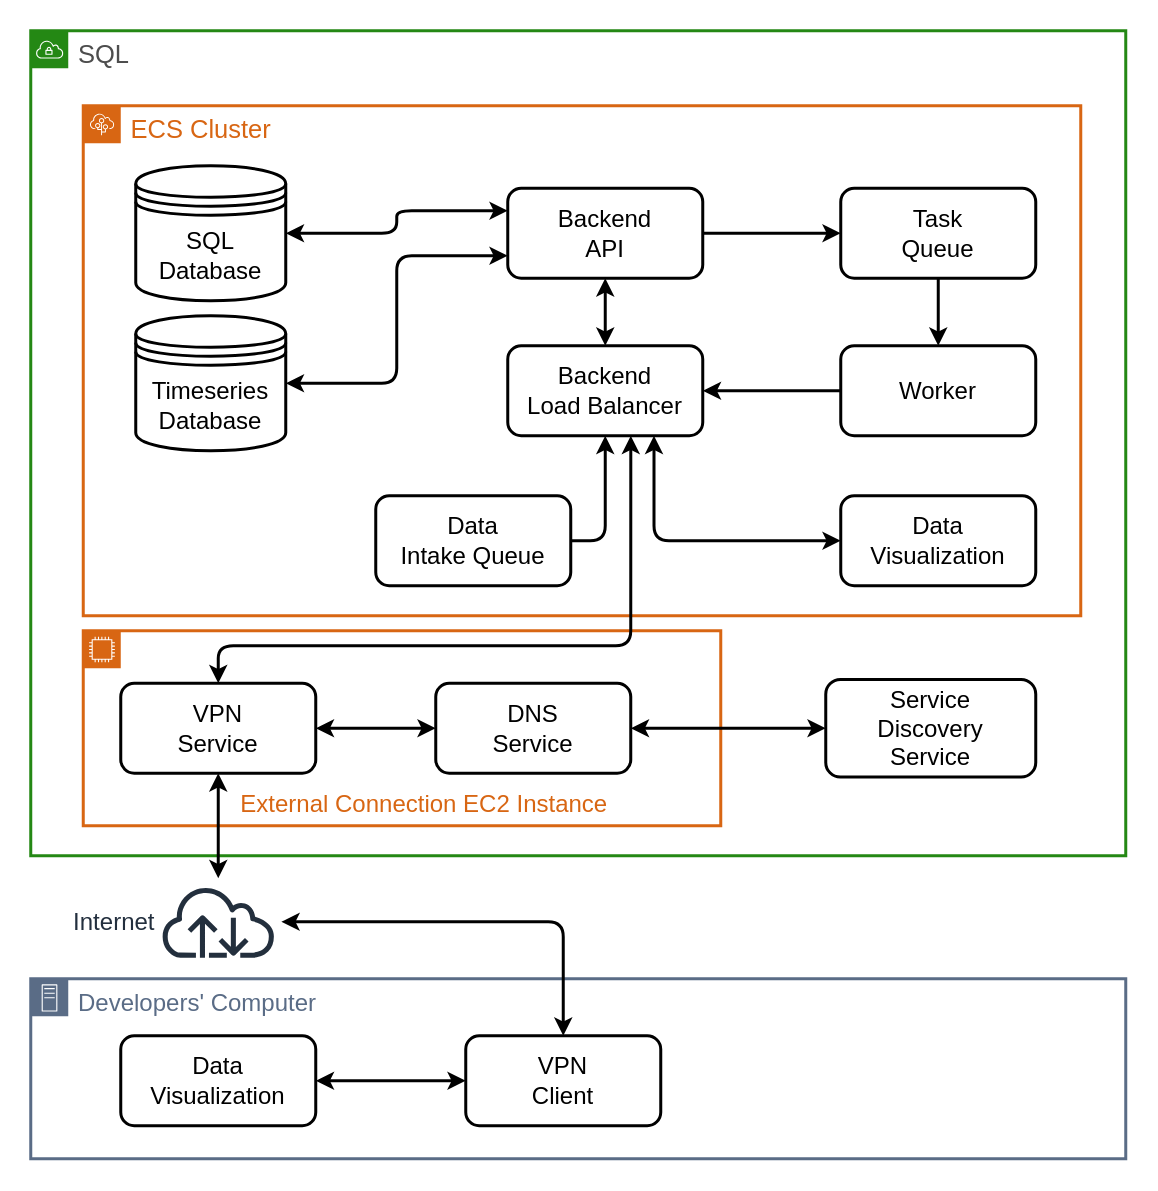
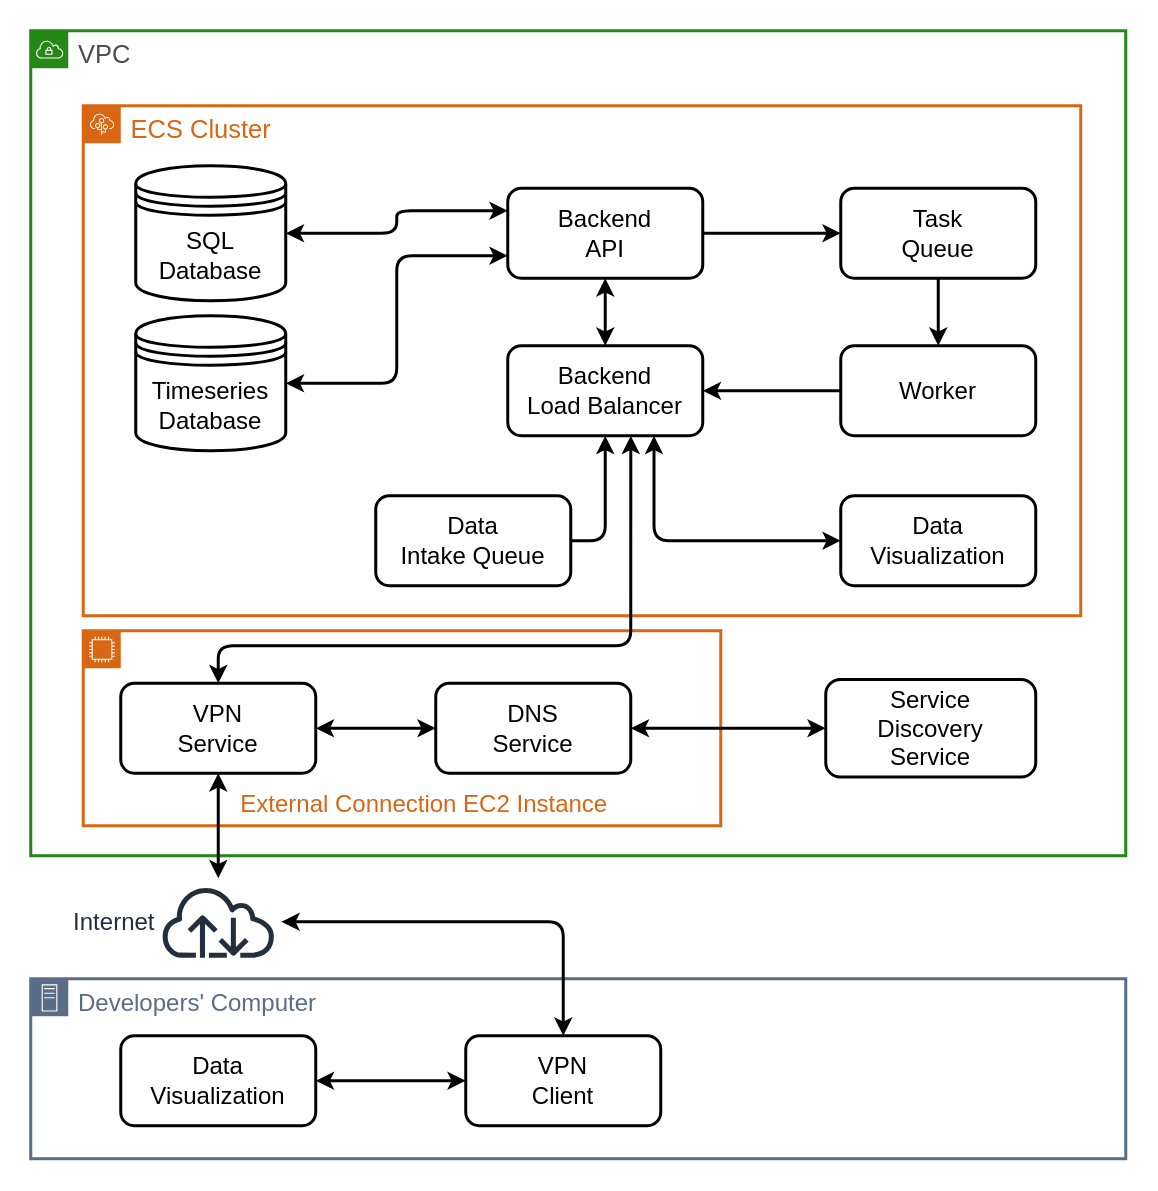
  <mxCell id="0" />
  <mxCell id="1" parent="0" />
- <mxCell id="2" value="SQL" style="points=[[0,0],[0.25,0],[0.5,0],[0.75,0],[1,0],[1,0.25],[1,0.5],[1,0.75],[1,1],[0.75,1],[0.5,1],[0.25,1],[0,1],[0,0.75],[0,0.5],[0,0.25]];outlineConnect=0;gradientColor=none;html=1;whiteSpace=wrap;fontSize=17;fontStyle=0;container=1;pointerEvents=0;collapsible=0;recursiveResize=0;shape=mxgraph.aws4.group;grIcon=mxgraph.aws4.group_vpc;strokeColor=#248814;fillColor=none;verticalAlign=top;align=left;spacingLeft=30;fontColor=#4D4D4D;dashed=0;strokeWidth=2;" vertex="1" parent="1"><mxGeometry x="20" y="20" width="730" height="550" as="geometry" /></mxCell>
+ <mxCell id="2" value="VPC" style="points=[[0,0],[0.25,0],[0.5,0],[0.75,0],[1,0],[1,0.25],[1,0.5],[1,0.75],[1,1],[0.75,1],[0.5,1],[0.25,1],[0,1],[0,0.75],[0,0.5],[0,0.25]];outlineConnect=0;gradientColor=none;html=1;whiteSpace=wrap;fontSize=17;fontStyle=0;container=1;pointerEvents=0;collapsible=0;recursiveResize=0;shape=mxgraph.aws4.group;grIcon=mxgraph.aws4.group_vpc;strokeColor=#248814;fillColor=none;verticalAlign=top;align=left;spacingLeft=30;fontColor=#4D4D4D;dashed=0;strokeWidth=2;" vertex="1" parent="1"><mxGeometry x="20" y="20" width="730" height="550" as="geometry" /></mxCell>
  <mxCell id="3" value="ECS Cluster" style="points=[[0,0],[0.25,0],[0.5,0],[0.75,0],[1,0],[1,0.25],[1,0.5],[1,0.75],[1,1],[0.75,1],[0.5,1],[0.25,1],[0,1],[0,0.75],[0,0.5],[0,0.25]];outlineConnect=0;gradientColor=none;html=1;whiteSpace=wrap;fontSize=17;fontStyle=0;container=1;pointerEvents=0;collapsible=0;recursiveResize=0;shape=mxgraph.aws4.group;grIcon=mxgraph.aws4.group_elastic_beanstalk;strokeColor=#D86613;fillColor=none;verticalAlign=top;align=left;spacingLeft=30;fontColor=#D86613;dashed=0;strokeWidth=2;" vertex="1" parent="2"><mxGeometry x="35" y="50" width="665" height="340" as="geometry" /></mxCell>
  <mxCell id="4" style="edgeStyle=orthogonalEdgeStyle;html=1;exitX=1;exitY=0.5;exitDx=0;exitDy=0;entryX=0.5;entryY=1;entryDx=0;entryDy=0;startArrow=none;startFill=0;strokeWidth=2;" edge="1" parent="3" source="5" target="6"><mxGeometry relative="1" as="geometry" /></mxCell>
  <mxCell id="5" value="Data&lt;br style=&quot;font-size: 16px&quot;&gt;Intake Queue" style="rounded=1;whiteSpace=wrap;html=1;fontSize=16;strokeWidth=2;" vertex="1" parent="3"><mxGeometry x="195" y="260" width="130" height="60" as="geometry" /></mxCell>
  <mxCell id="6" value="Backend&lt;br&gt;Load Balancer" style="rounded=1;whiteSpace=wrap;html=1;fontSize=16;strokeWidth=2;" vertex="1" parent="3"><mxGeometry x="283" y="160" width="130" height="60" as="geometry" /></mxCell>
  <mxCell id="7" style="edgeStyle=orthogonalEdgeStyle;html=1;exitX=1;exitY=0.5;exitDx=0;exitDy=0;entryX=0;entryY=0.5;entryDx=0;entryDy=0;startArrow=none;startFill=0;strokeWidth=2;" edge="1" parent="3" source="8" target="13"><mxGeometry relative="1" as="geometry" /></mxCell>
  <mxCell id="8" value="Backend&lt;br&gt;API" style="rounded=1;whiteSpace=wrap;html=1;fontSize=16;strokeWidth=2;" vertex="1" parent="3"><mxGeometry x="283" y="55" width="130" height="60" as="geometry" /></mxCell>
  <mxCell id="9" style="edgeStyle=orthogonalEdgeStyle;html=1;exitX=0.5;exitY=0;exitDx=0;exitDy=0;entryX=0.5;entryY=1;entryDx=0;entryDy=0;startArrow=classic;startFill=1;strokeWidth=2;" edge="1" parent="3" source="6" target="8"><mxGeometry relative="1" as="geometry" /></mxCell>
  <mxCell id="10" style="edgeStyle=orthogonalEdgeStyle;html=1;exitX=0;exitY=0.5;exitDx=0;exitDy=0;entryX=1;entryY=0.5;entryDx=0;entryDy=0;startArrow=none;startFill=0;strokeWidth=2;" edge="1" parent="3" source="11" target="6"><mxGeometry relative="1" as="geometry" /></mxCell>
  <mxCell id="11" value="Worker" style="rounded=1;whiteSpace=wrap;html=1;fontSize=16;strokeWidth=2;" vertex="1" parent="3"><mxGeometry x="505" y="160" width="130" height="60" as="geometry" /></mxCell>
  <mxCell id="12" style="edgeStyle=orthogonalEdgeStyle;html=1;exitX=0.5;exitY=1;exitDx=0;exitDy=0;entryX=0.5;entryY=0;entryDx=0;entryDy=0;startArrow=none;startFill=0;strokeWidth=2;" edge="1" parent="3" source="13" target="11"><mxGeometry relative="1" as="geometry" /></mxCell>
  <mxCell id="13" value="Task&lt;br&gt;Queue" style="rounded=1;whiteSpace=wrap;html=1;fontSize=16;strokeWidth=2;" vertex="1" parent="3"><mxGeometry x="505" y="55" width="130" height="60" as="geometry" /></mxCell>
  <mxCell id="14" value="SQL&lt;br&gt;Database" style="shape=datastore;whiteSpace=wrap;html=1;fontSize=16;strokeWidth=2;" vertex="1" parent="3"><mxGeometry x="35" y="40" width="100" height="90" as="geometry" /></mxCell>
  <mxCell id="15" style="edgeStyle=orthogonalEdgeStyle;html=1;exitX=1;exitY=0.5;exitDx=0;exitDy=0;entryX=0;entryY=0.25;entryDx=0;entryDy=0;fontSize=16;startArrow=classic;startFill=1;strokeWidth=2;" edge="1" parent="3" source="14" target="8"><mxGeometry relative="1" as="geometry" /></mxCell>
  <mxCell id="16" value="Timeseries&lt;br&gt;Database" style="shape=datastore;whiteSpace=wrap;html=1;fontSize=16;strokeWidth=2;" vertex="1" parent="3"><mxGeometry x="35" y="140" width="100" height="90" as="geometry" /></mxCell>
  <mxCell id="17" style="edgeStyle=orthogonalEdgeStyle;html=1;exitX=1;exitY=0.5;exitDx=0;exitDy=0;entryX=0;entryY=0.75;entryDx=0;entryDy=0;fontSize=16;startArrow=classic;startFill=1;strokeWidth=2;" edge="1" parent="3" source="16" target="8"><mxGeometry relative="1" as="geometry" /></mxCell>
  <mxCell id="18" value="External Connection EC2 Instance" style="points=[[0,0],[0.25,0],[0.5,0],[0.75,0],[1,0],[1,0.25],[1,0.5],[1,0.75],[1,1],[0.75,1],[0.5,1],[0.25,1],[0,1],[0,0.75],[0,0.5],[0,0.25]];outlineConnect=0;gradientColor=none;html=1;whiteSpace=wrap;fontSize=16;fontStyle=0;container=1;pointerEvents=0;collapsible=0;recursiveResize=0;shape=mxgraph.aws4.group;grIcon=mxgraph.aws4.group_ec2_instance_contents;strokeColor=#D86613;fillColor=none;verticalAlign=middle;align=center;spacingLeft=30;fontColor=#D86613;dashed=0;strokeWidth=2;labelPosition=center;verticalLabelPosition=middle;spacingBottom=-100;" vertex="1" parent="2"><mxGeometry x="35" y="400" width="425" height="130" as="geometry" /></mxCell>
  <mxCell id="19" value="" style="edgeStyle=orthogonalEdgeStyle;html=1;fontSize=16;startArrow=classic;startFill=1;strokeWidth=2;" edge="1" parent="18" source="20" target="21"><mxGeometry relative="1" as="geometry" /></mxCell>
  <mxCell id="20" value="DNS&lt;br&gt;Service" style="rounded=1;whiteSpace=wrap;html=1;fontSize=16;strokeWidth=2;" vertex="1" parent="18"><mxGeometry x="235" y="35" width="130" height="60" as="geometry" /></mxCell>
  <mxCell id="21" value="VPN&lt;br&gt;Service" style="rounded=1;whiteSpace=wrap;html=1;fontSize=16;strokeWidth=2;" vertex="1" parent="18"><mxGeometry x="25" y="35" width="130" height="60" as="geometry" /></mxCell>
  <mxCell id="22" style="edgeStyle=orthogonalEdgeStyle;html=1;exitX=0.5;exitY=0;exitDx=0;exitDy=0;entryX=0.631;entryY=1;entryDx=0;entryDy=0;entryPerimeter=0;fontSize=16;startArrow=classic;startFill=1;strokeWidth=2;" edge="1" parent="2" source="21" target="6"><mxGeometry relative="1" as="geometry"><Array as="points"><mxPoint x="125" y="410" /><mxPoint x="400" y="410" /></Array></mxGeometry></mxCell>
  <mxCell id="23" value="Service&lt;br&gt;Discovery&lt;br&gt;Service" style="rounded=1;whiteSpace=wrap;html=1;fontSize=16;strokeWidth=2;" vertex="1" parent="2"><mxGeometry x="530" y="432.5" width="140" height="65" as="geometry" /></mxCell>
  <mxCell id="24" style="edgeStyle=orthogonalEdgeStyle;html=1;exitX=1;exitY=0.5;exitDx=0;exitDy=0;entryX=0;entryY=0.5;entryDx=0;entryDy=0;fontSize=16;startArrow=classic;startFill=1;strokeWidth=2;" edge="1" parent="2" source="20" target="23"><mxGeometry relative="1" as="geometry" /></mxCell>
  <mxCell id="25" value="Data&lt;br&gt;Visualization" style="rounded=1;whiteSpace=wrap;html=1;fontSize=16;strokeWidth=2;" vertex="1" parent="1"><mxGeometry x="560" y="330" width="130" height="60" as="geometry" /></mxCell>
  <mxCell id="26" style="edgeStyle=orthogonalEdgeStyle;html=1;exitX=0.75;exitY=1;exitDx=0;exitDy=0;entryX=0;entryY=0.5;entryDx=0;entryDy=0;startArrow=classic;startFill=1;strokeWidth=2;" edge="1" parent="1" source="6" target="25"><mxGeometry relative="1" as="geometry" /></mxCell>
  <mxCell id="27" value="Developers' Computer" style="points=[[0,0],[0.25,0],[0.5,0],[0.75,0],[1,0],[1,0.25],[1,0.5],[1,0.75],[1,1],[0.75,1],[0.5,1],[0.25,1],[0,1],[0,0.75],[0,0.5],[0,0.25]];outlineConnect=0;gradientColor=none;html=1;whiteSpace=wrap;fontSize=16;fontStyle=0;container=1;pointerEvents=0;collapsible=0;recursiveResize=0;shape=mxgraph.aws4.group;grIcon=mxgraph.aws4.group_on_premise;strokeColor=#5A6C86;fillColor=none;verticalAlign=top;align=left;spacingLeft=30;fontColor=#5A6C86;dashed=0;strokeWidth=2;" vertex="1" parent="1"><mxGeometry x="20" y="652" width="730" height="120" as="geometry" /></mxCell>
  <mxCell id="28" value="VPN&lt;br&gt;Client" style="rounded=1;whiteSpace=wrap;html=1;fontSize=16;strokeWidth=2;" vertex="1" parent="27"><mxGeometry x="290" y="38" width="130" height="60" as="geometry" /></mxCell>
  <mxCell id="29" style="edgeStyle=none;html=1;exitX=1;exitY=0.5;exitDx=0;exitDy=0;entryX=0;entryY=0.5;entryDx=0;entryDy=0;fontSize=16;startArrow=classic;startFill=1;strokeWidth=2;" edge="1" parent="27" source="30" target="28"><mxGeometry relative="1" as="geometry" /></mxCell>
  <mxCell id="30" value="Data&lt;br&gt;Visualization" style="rounded=1;whiteSpace=wrap;html=1;fontSize=16;strokeWidth=2;" vertex="1" parent="27"><mxGeometry x="60" y="38" width="130" height="60" as="geometry" /></mxCell>
  <mxCell id="31" style="edgeStyle=orthogonalEdgeStyle;html=1;entryX=0.5;entryY=1;entryDx=0;entryDy=0;fontSize=16;startArrow=classic;startFill=1;strokeWidth=2;" edge="1" parent="1" source="33" target="21"><mxGeometry relative="1" as="geometry" /></mxCell>
  <mxCell id="32" value="" style="edgeStyle=orthogonalEdgeStyle;html=1;fontSize=16;startArrow=classic;startFill=1;strokeWidth=2;" edge="1" parent="1" source="33" target="28"><mxGeometry relative="1" as="geometry" /></mxCell>
  <mxCell id="33" value="Internet" style="sketch=0;outlineConnect=0;fontColor=#232F3E;gradientColor=none;fillColor=#232F3D;strokeColor=none;dashed=0;verticalLabelPosition=middle;verticalAlign=middle;align=right;html=1;fontSize=16;fontStyle=0;aspect=fixed;pointerEvents=1;shape=mxgraph.aws4.internet;labelPosition=left;spacing=4;perimeterSpacing=5;" vertex="1" parent="1"><mxGeometry x="106" y="590" width="78" height="48" as="geometry" /></mxCell>
